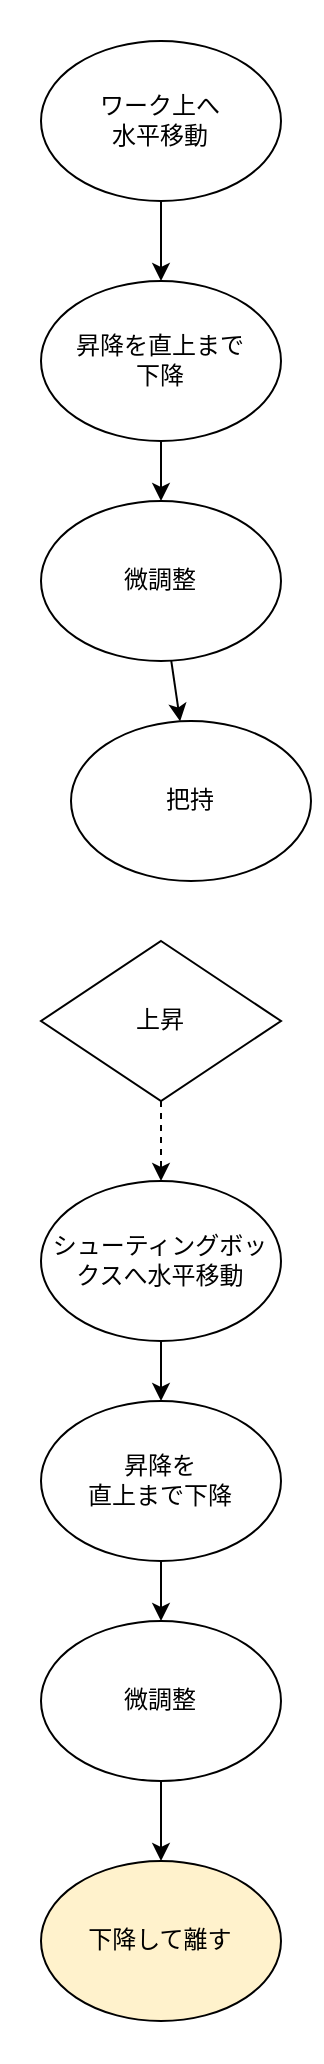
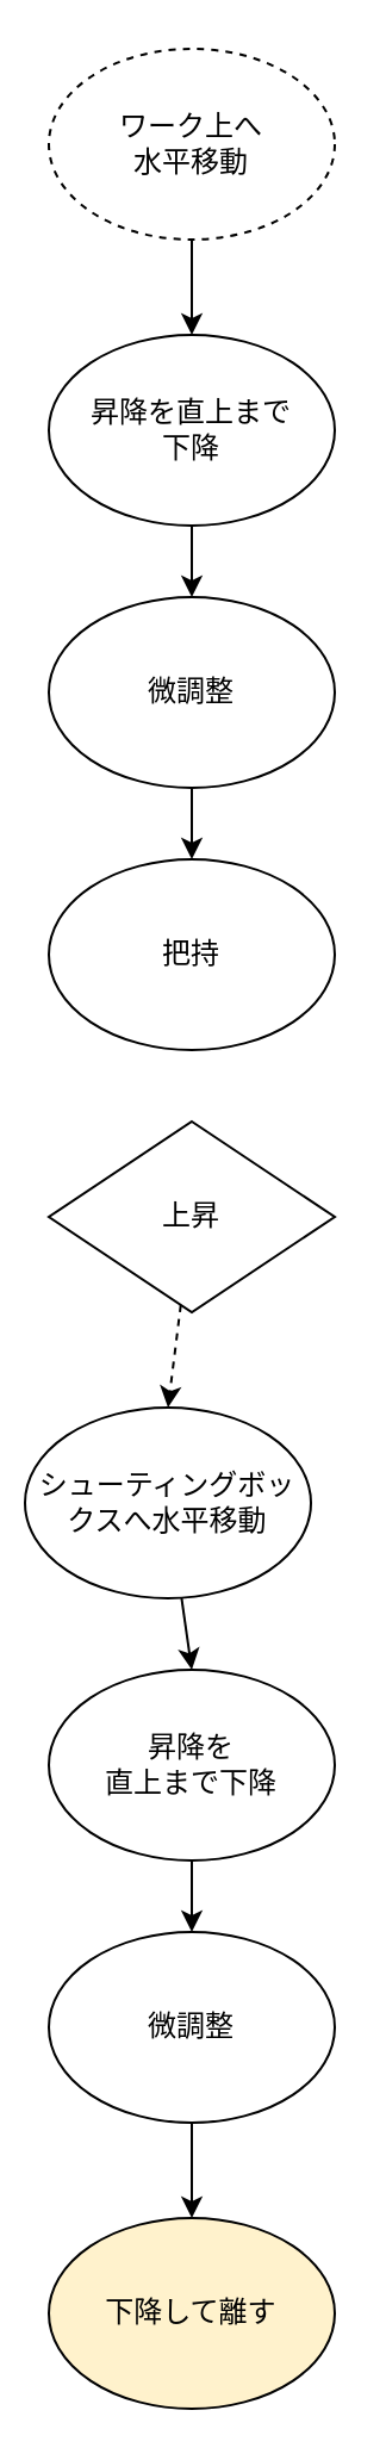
  <mxCell id="0" />
  <mxCell id="1" parent="0" />
  <mxCell id="2" style="edgeStyle=none;html=1;entryX=0.5;entryY=0;entryDx=0;entryDy=0;" edge="1" parent="1" source="3" target="5"><mxGeometry relative="1" as="geometry" /></mxCell>
- <mxCell id="3" value="ワーク上へ&lt;br&gt;水平移動" style="ellipse;whiteSpace=wrap;html=1;" vertex="1" parent="1"><mxGeometry x="20" y="20" width="120" height="80" as="geometry" /></mxCell>
+ <mxCell id="3" value="ワーク上へ&lt;br&gt;水平移動" style="ellipse;whiteSpace=wrap;html=1;dashed=1;" vertex="1" parent="1"><mxGeometry x="20" y="20" width="120" height="80" as="geometry" /></mxCell>
  <mxCell id="4" style="edgeStyle=none;html=1;entryX=0.5;entryY=0;entryDx=0;entryDy=0;" edge="1" parent="1" source="5" target="7"><mxGeometry relative="1" as="geometry" /></mxCell>
  <mxCell id="5" value="昇降を直上まで&lt;br&gt;下降" style="ellipse;whiteSpace=wrap;html=1;" vertex="1" parent="1"><mxGeometry x="20" y="140" width="120" height="80" as="geometry" /></mxCell>
  <mxCell id="6" style="edgeStyle=none;html=1;" edge="1" parent="1" source="7" target="8"><mxGeometry relative="1" as="geometry" /></mxCell>
  <mxCell id="7" value="微調整" style="ellipse;whiteSpace=wrap;html=1;" vertex="1" parent="1"><mxGeometry x="20" y="250" width="120" height="80" as="geometry" /></mxCell>
- <mxCell id="8" value="把持" style="ellipse;whiteSpace=wrap;html=1;" vertex="1" parent="1"><mxGeometry x="35" y="360" width="120" height="80" as="geometry" /></mxCell>
+ <mxCell id="8" value="把持" style="ellipse;whiteSpace=wrap;html=1;" vertex="1" parent="1"><mxGeometry x="20" y="360" width="120" height="80" as="geometry" /></mxCell>
  <mxCell id="9" style="edgeStyle=none;html=1;entryX=0.5;entryY=0;entryDx=0;entryDy=0;dashed=1;" edge="1" parent="1" source="10" target="12"><mxGeometry relative="1" as="geometry" /></mxCell>
  <mxCell id="10" value="上昇" style="rhombus;whiteSpace=wrap;html=1;" vertex="1" parent="1"><mxGeometry x="20" y="470" width="120" height="80" as="geometry" /></mxCell>
  <mxCell id="11" style="edgeStyle=none;html=1;entryX=0.5;entryY=0;entryDx=0;entryDy=0;" edge="1" parent="1" source="12" target="14"><mxGeometry relative="1" as="geometry" /></mxCell>
- <mxCell id="12" value="シューティングボックスへ水平移動" style="ellipse;whiteSpace=wrap;html=1;" vertex="1" parent="1"><mxGeometry x="20" y="590" width="120" height="80" as="geometry" /></mxCell>
+ <mxCell id="12" value="シューティングボックスへ水平移動" style="ellipse;whiteSpace=wrap;html=1;" vertex="1" parent="1"><mxGeometry x="10" y="590" width="120" height="80" as="geometry" /></mxCell>
  <mxCell id="13" style="edgeStyle=none;html=1;entryX=0.5;entryY=0;entryDx=0;entryDy=0;" edge="1" parent="1" source="14" target="16"><mxGeometry relative="1" as="geometry" /></mxCell>
  <mxCell id="14" value="昇降を&lt;br&gt;直上まで下降" style="ellipse;whiteSpace=wrap;html=1;" vertex="1" parent="1"><mxGeometry x="20" y="700" width="120" height="80" as="geometry" /></mxCell>
  <mxCell id="15" style="edgeStyle=none;html=1;entryX=0.5;entryY=0;entryDx=0;entryDy=0;" edge="1" parent="1" source="16" target="17"><mxGeometry relative="1" as="geometry" /></mxCell>
  <mxCell id="16" value="微調整" style="ellipse;whiteSpace=wrap;html=1;" vertex="1" parent="1"><mxGeometry x="20" y="810" width="120" height="80" as="geometry" /></mxCell>
  <mxCell id="17" value="下降して離す" style="ellipse;whiteSpace=wrap;html=1;fillColor=#fff2cc;" vertex="1" parent="1"><mxGeometry x="20" y="930" width="120" height="80" as="geometry" /></mxCell>
